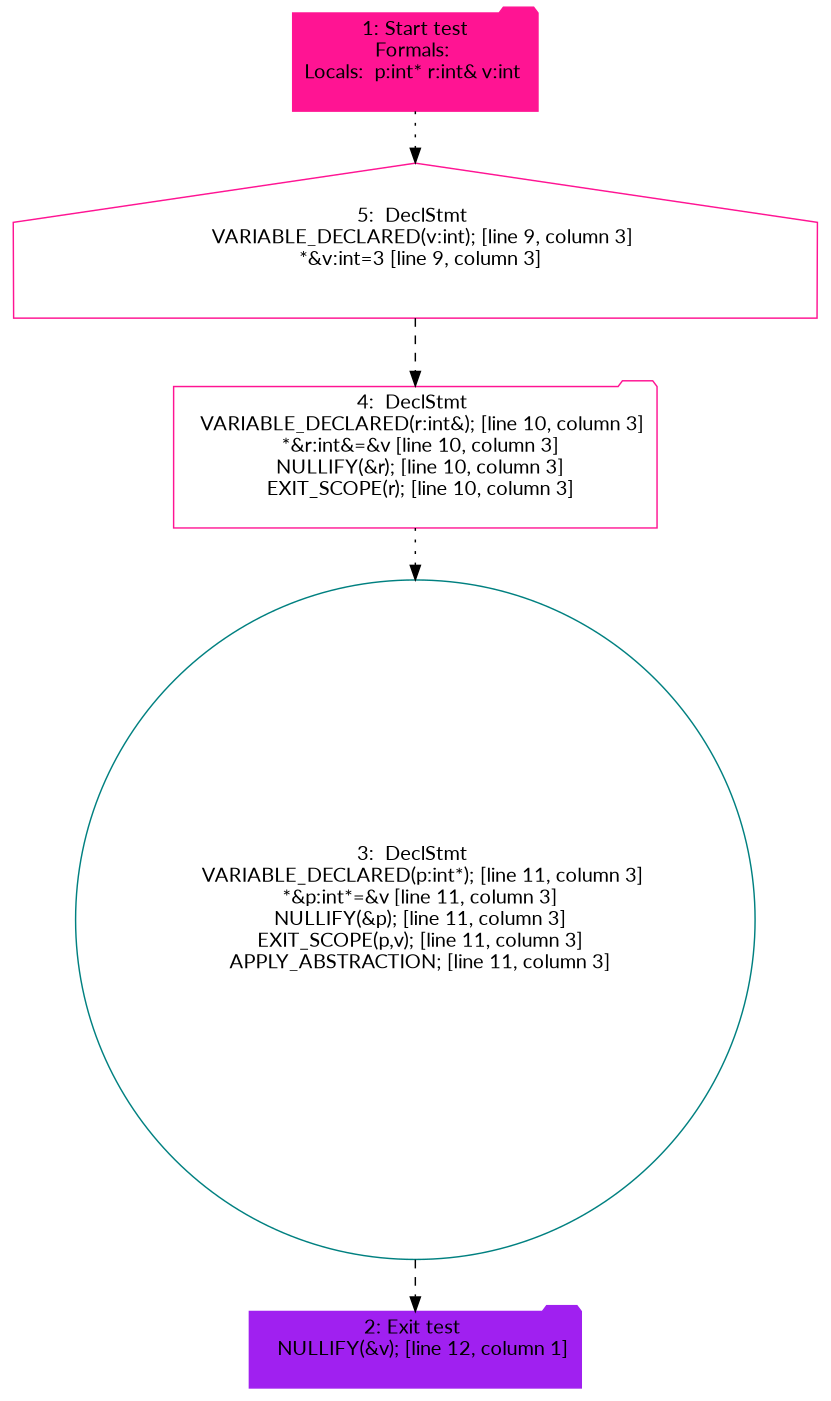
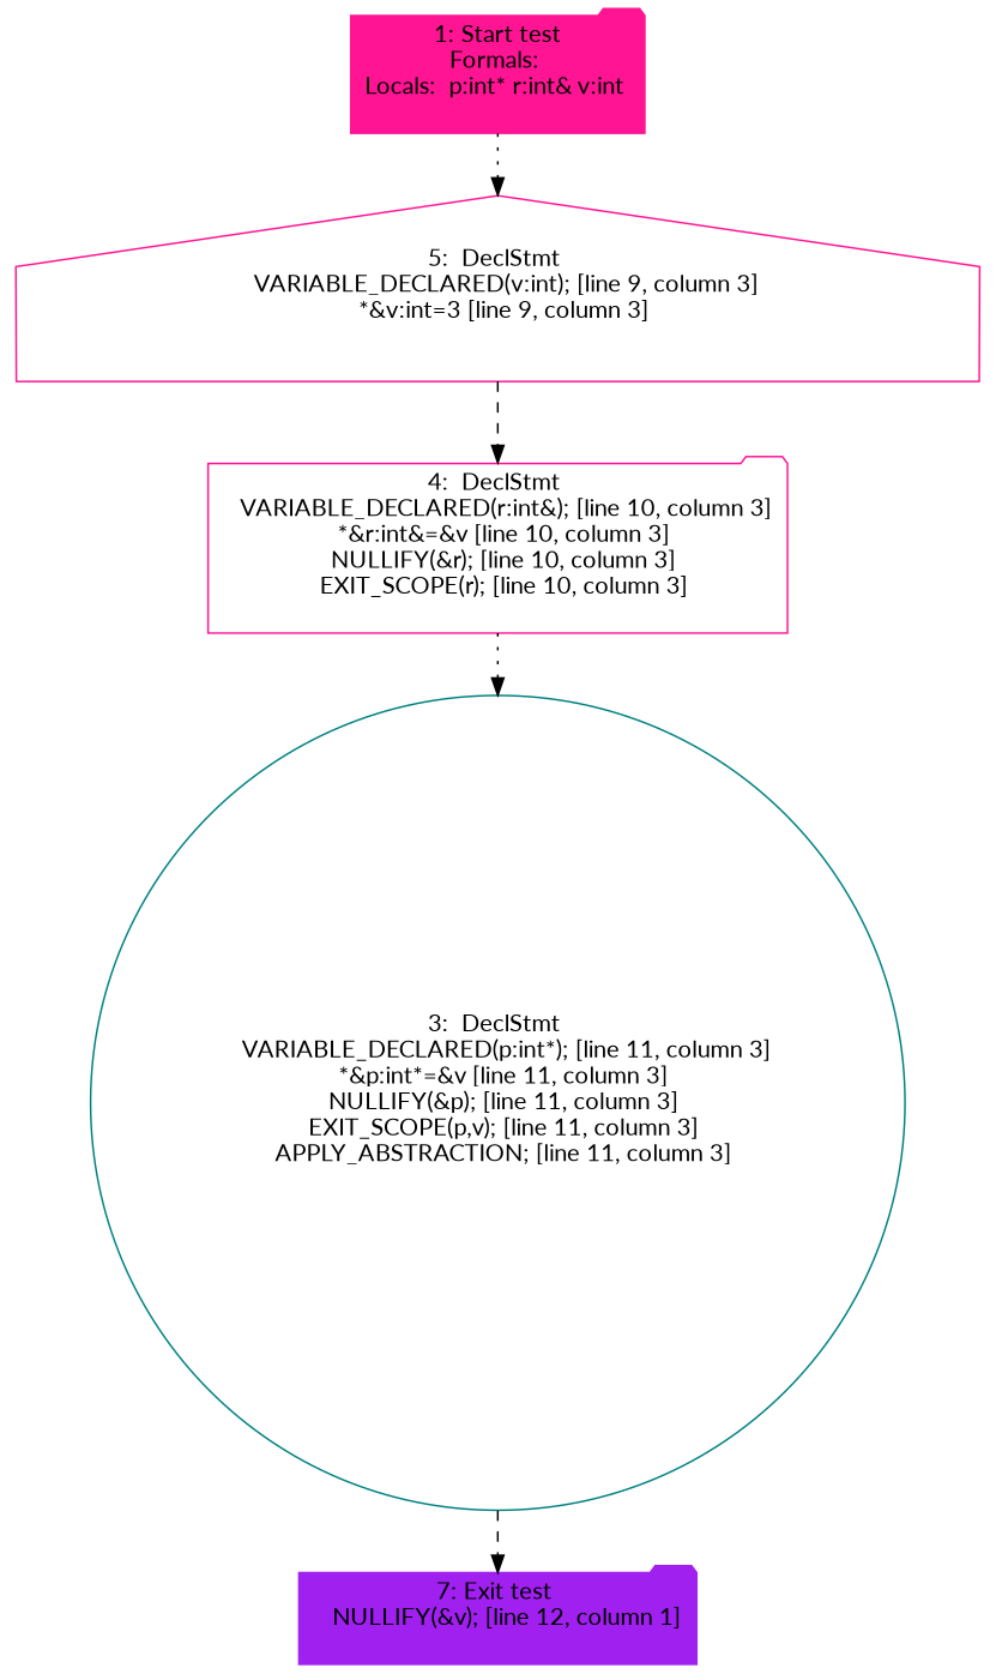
  digraph {
    fontname=Lato
    node [color=deeppink shape=folder fontname=Lato]
    edge [style=dotted fontname=Lato]
    n1 [label="1: Start test\nFormals: \nLocals:  p:int* r:int& v:int \n  " style=filled]
    n2 [label="5:  DeclStmt \n   VARIABLE_DECLARED(v:int); [line 9, column 3]\n  *&v:int=3 [line 9, column 3]\n " shape=house]
    n3 [label="4:  DeclStmt \n   VARIABLE_DECLARED(r:int&); [line 10, column 3]\n  *&r:int&=&v [line 10, column 3]\n  NULLIFY(&r); [line 10, column 3]\n  EXIT_SCOPE(r); [line 10, column 3]\n "]
-   n4 [color=purple label="2: Exit test \n   NULLIFY(&v); [line 12, column 1]\n " style=filled]
+   n4 [color=purple label="7: Exit test \n   NULLIFY(&v); [line 12, column 1]\n " style=filled]
    n5 [label="3:  DeclStmt \n   VARIABLE_DECLARED(p:int*); [line 11, column 3]\n  *&p:int*=&v [line 11, column 3]\n  NULLIFY(&p); [line 11, column 3]\n  EXIT_SCOPE(p,v); [line 11, column 3]\n  APPLY_ABSTRACTION; [line 11, column 3]\n " shape=circle color=teal]
    n1 -> n2
    n2 -> n3 [style=dashed]
    n3 -> n5
    n5 -> n4 [style=dashed]
  }
